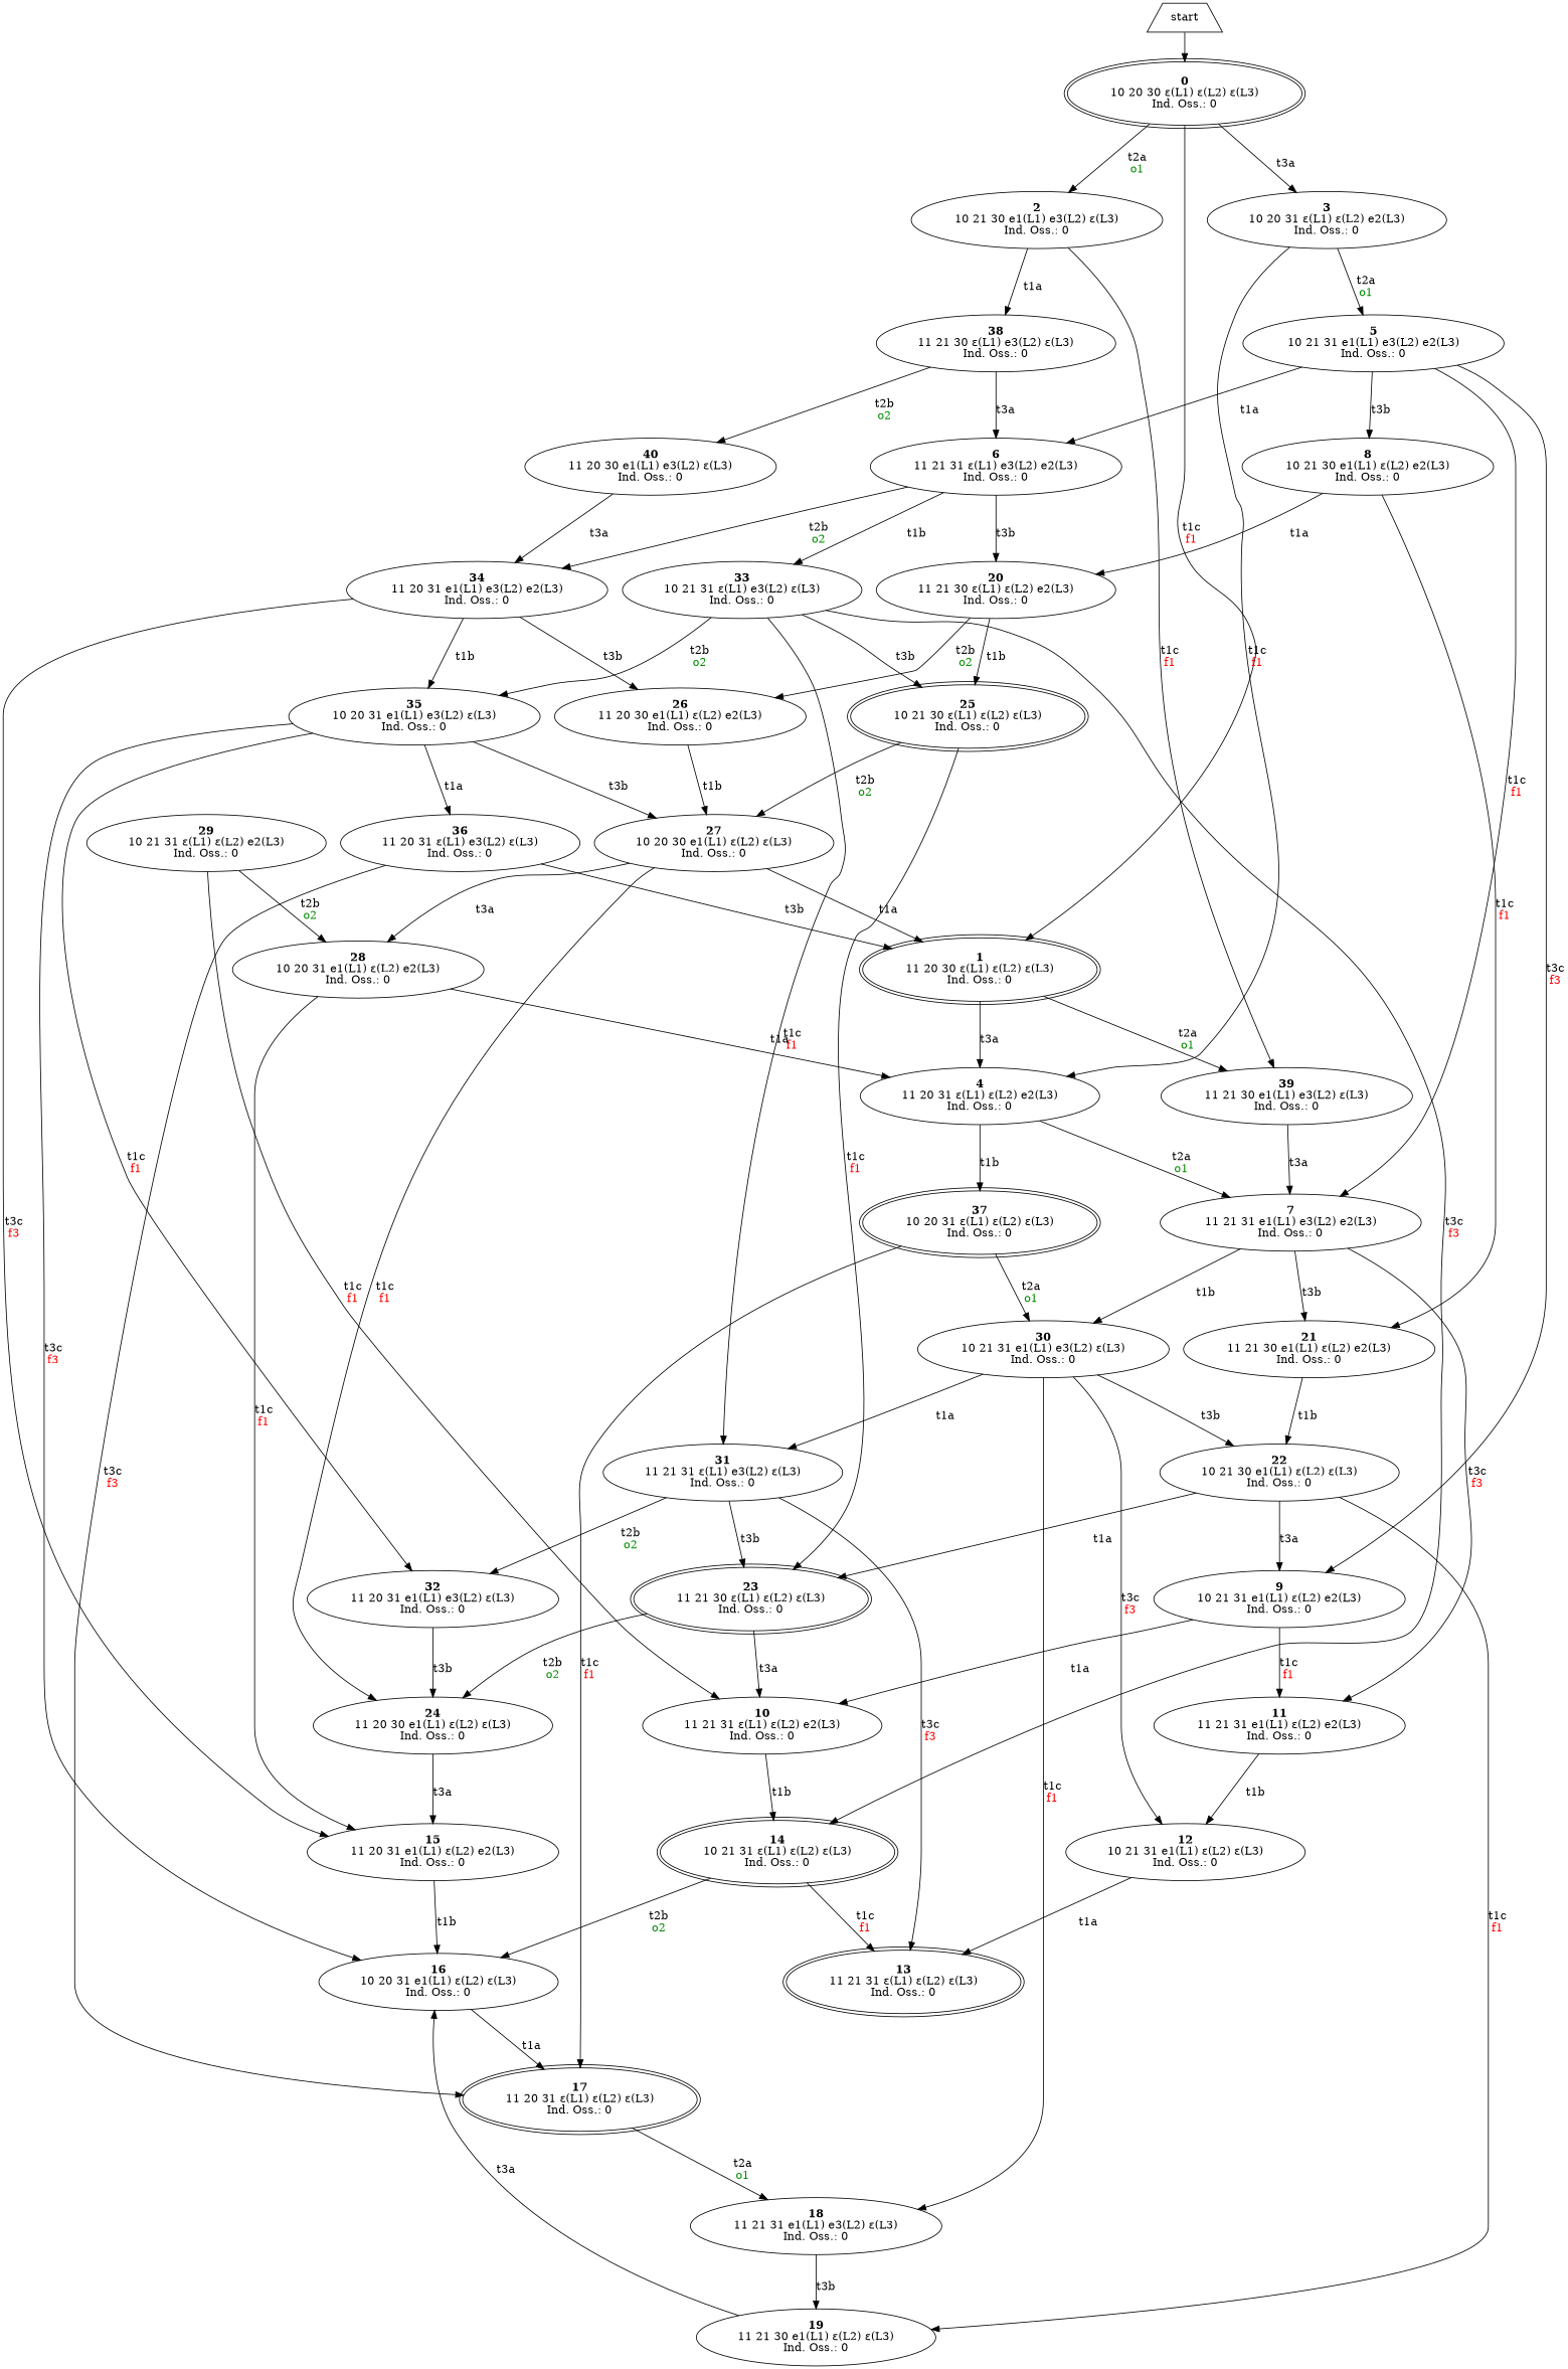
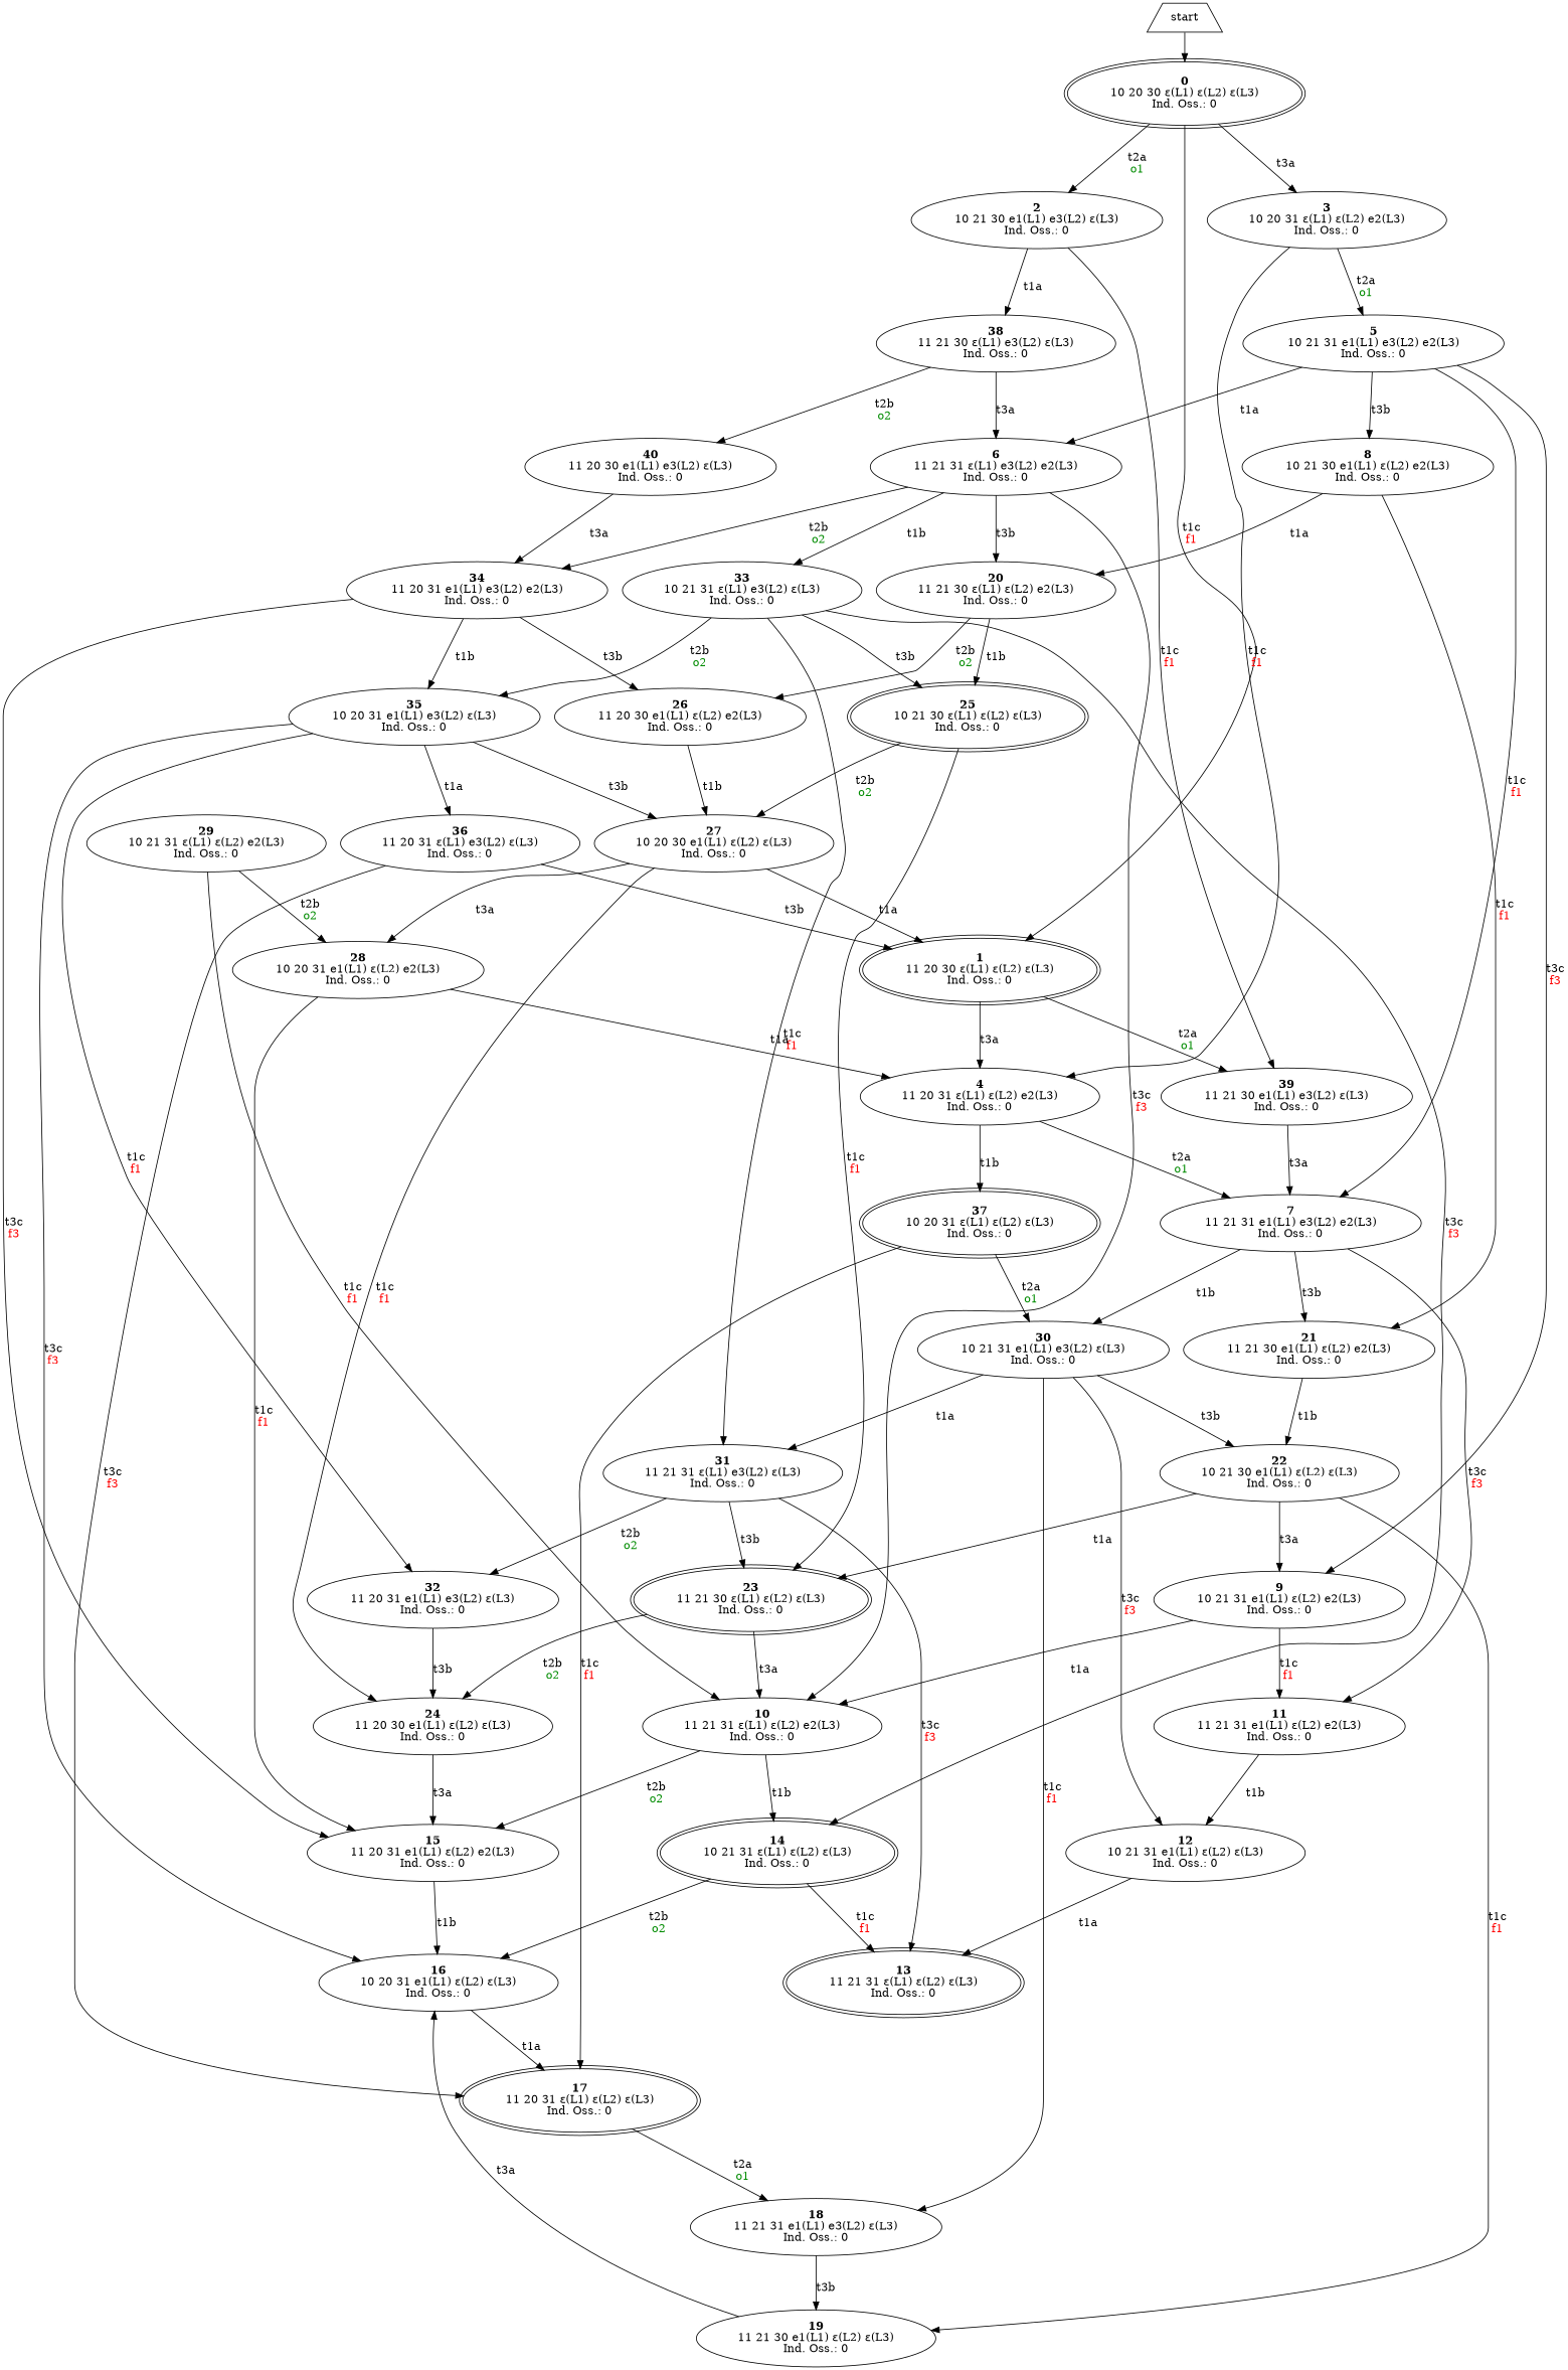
  digraph {
    start [shape=trapezium]
    n2 [label=<<b>0</b><br/>10 20 30 ε(L1) ε(L2) ε(L3)<br/>Ind. Oss.: 0> peripheries=2]
    n3 [label=<<b>1</b><br/>11 20 30 ε(L1) ε(L2) ε(L3)<br/>Ind. Oss.: 0> peripheries=2]
    n4 [label=<<b>2</b><br/>10 21 30 e1(L1) e3(L2) ε(L3)<br/>Ind. Oss.: 0>]
    n5 [label=<<b>3</b><br/>10 20 31 ε(L1) ε(L2) e2(L3)<br/>Ind. Oss.: 0>]
    n6 [label=<<b>39</b><br/>11 21 30 e1(L1) e3(L2) ε(L3)<br/>Ind. Oss.: 0>]
    n7 [label=<<b>4</b><br/>11 20 31 ε(L1) ε(L2) e2(L3)<br/>Ind. Oss.: 0>]
    n8 [label=<<b>38</b><br/>11 21 30 ε(L1) e3(L2) ε(L3)<br/>Ind. Oss.: 0>]
    n9 [label=<<b>5</b><br/>10 21 31 e1(L1) e3(L2) e2(L3)<br/>Ind. Oss.: 0>]
    n10 [label=<<b>7</b><br/>11 21 31 e1(L1) e3(L2) e2(L3)<br/>Ind. Oss.: 0>]
    n11 [label=<<b>37</b><br/>10 20 31 ε(L1) ε(L2) ε(L3)<br/>Ind. Oss.: 0> peripheries=2]
    n12 [label=<<b>6</b><br/>11 21 31 ε(L1) e3(L2) e2(L3)<br/>Ind. Oss.: 0>]
    n13 [label=<<b>40</b><br/>11 20 30 e1(L1) e3(L2) ε(L3)<br/>Ind. Oss.: 0>]
    n14 [label=<<b>8</b><br/>10 21 30 e1(L1) ε(L2) e2(L3)<br/>Ind. Oss.: 0>]
    n15 [label=<<b>9</b><br/>10 21 31 e1(L1) ε(L2) e2(L3)<br/>Ind. Oss.: 0>]
    n16 [label=<<b>30</b><br/>10 21 31 e1(L1) e3(L2) ε(L3)<br/>Ind. Oss.: 0>]
    n17 [label=<<b>21</b><br/>11 21 30 e1(L1) ε(L2) e2(L3)<br/>Ind. Oss.: 0>]
    n18 [label=<<b>11</b><br/>11 21 31 e1(L1) ε(L2) e2(L3)<br/>Ind. Oss.: 0>]
    n19 [label=<<b>17</b><br/>11 20 31 ε(L1) ε(L2) ε(L3)<br/>Ind. Oss.: 0> peripheries=2]
    n20 [label=<<b>33</b><br/>10 21 31 ε(L1) e3(L2) ε(L3)<br/>Ind. Oss.: 0>]
    n21 [label=<<b>34</b><br/>11 20 31 e1(L1) e3(L2) e2(L3)<br/>Ind. Oss.: 0>]
    n22 [label=<<b>20</b><br/>11 21 30 ε(L1) ε(L2) e2(L3)<br/>Ind. Oss.: 0>]
    n23 [label=<<b>10</b><br/>11 21 31 ε(L1) ε(L2) e2(L3)<br/>Ind. Oss.: 0>]
    n24 [label=<<b>31</b><br/>11 21 31 ε(L1) e3(L2) ε(L3)<br/>Ind. Oss.: 0>]
    n25 [label=<<b>12</b><br/>10 21 31 e1(L1) ε(L2) ε(L3)<br/>Ind. Oss.: 0>]
    n26 [label=<<b>18</b><br/>11 21 31 e1(L1) e3(L2) ε(L3)<br/>Ind. Oss.: 0>]
    n27 [label=<<b>22</b><br/>10 21 30 e1(L1) ε(L2) ε(L3)<br/>Ind. Oss.: 0>]
    n28 [label=<<b>14</b><br/>10 21 31 ε(L1) ε(L2) ε(L3)<br/>Ind. Oss.: 0> peripheries=2]
    n29 [label=<<b>25</b><br/>10 21 30 ε(L1) ε(L2) ε(L3)<br/>Ind. Oss.: 0> peripheries=2]
    n30 [label=<<b>35</b><br/>10 20 31 e1(L1) e3(L2) ε(L3)<br/>Ind. Oss.: 0>]
    n31 [label=<<b>15</b><br/>11 20 31 e1(L1) ε(L2) e2(L3)<br/>Ind. Oss.: 0>]
    n32 [label=<<b>26</b><br/>11 20 30 e1(L1) ε(L2) e2(L3)<br/>Ind. Oss.: 0>]
    n33 [label=<<b>13</b><br/>11 21 31 ε(L1) ε(L2) ε(L3)<br/>Ind. Oss.: 0> peripheries=2]
    n34 [label=<<b>16</b><br/>10 20 31 e1(L1) ε(L2) ε(L3)<br/>Ind. Oss.: 0>]
    n35 [label=<<b>23</b><br/>11 21 30 ε(L1) ε(L2) ε(L3)<br/>Ind. Oss.: 0> peripheries=2]
    n36 [label=<<b>27</b><br/>10 20 30 e1(L1) ε(L2) ε(L3)<br/>Ind. Oss.: 0>]
    n37 [label=<<b>32</b><br/>11 20 31 e1(L1) e3(L2) ε(L3)<br/>Ind. Oss.: 0>]
    n38 [label=<<b>36</b><br/>11 20 31 ε(L1) e3(L2) ε(L3)<br/>Ind. Oss.: 0>]
    n39 [label=<<b>19</b><br/>11 21 30 e1(L1) ε(L2) ε(L3)<br/>Ind. Oss.: 0>]
    n40 [label=<<b>24</b><br/>11 20 30 e1(L1) ε(L2) ε(L3)<br/>Ind. Oss.: 0>]
    n41 [label=<<b>28</b><br/>10 20 31 e1(L1) ε(L2) e2(L3)<br/>Ind. Oss.: 0>]
    n42 [label=<<b>29</b><br/>10 21 31 ε(L1) ε(L2) e2(L3)<br/>Ind. Oss.: 0>]
    start -> n2
    n2 -> n3 [label=<<br/>t1c<br/><font color="red">f1</font>>]
    n2 -> n4 [label=<<br/>t2a<br/><font color="green4">o1</font>>]
    n2 -> n5 [label=<<br/>t3a>]
    n3 -> n6 [label=<<br/>t2a<br/><font color="green4">o1</font>>]
    n3 -> n7 [label=<<br/>t3a>]
    n4 -> n6 [label=<<br/>t1c<br/><font color="red">f1</font>>]
    n4 -> n8 [label=<<br/>t1a>]
    n5 -> n7 [label=<<br/>t1c<br/><font color="red">f1</font>>]
    n5 -> n9 [label=<<br/>t2a<br/><font color="green4">o1</font>>]
    n6 -> n10 [label=<<br/>t3a>]
    n7 -> n10 [label=<<br/>t2a<br/><font color="green4">o1</font>>]
    n7 -> n11 [label=<<br/>t1b>]
    n8 -> n12 [label=<<br/>t3a>]
    n8 -> n13 [label=<<br/>t2b<br/><font color="green4">o2</font>>]
    n9 -> n10 [label=<<br/>t1c<br/><font color="red">f1</font>>]
    n9 -> n12 [label=<<br/>t1a>]
    n9 -> n14 [label=<<br/>t3b>]
    n9 -> n15 [label=<<br/>t3c<br/><font color="red">f3</font>>]
    n10 -> n16 [label=<<br/>t1b>]
    n10 -> n17 [label=<<br/>t3b>]
    n10 -> n18 [label=<<br/>t3c<br/><font color="red">f3</font>>]
    n11 -> n16 [label=<<br/>t2a<br/><font color="green4">o1</font>>]
    n11 -> n19 [label=<<br/>t1c<br/><font color="red">f1</font>>]
    n12 -> n20 [label=<<br/>t1b>]
    n12 -> n21 [label=<<br/>t2b<br/><font color="green4">o2</font>>]
    n12 -> n22 [label=<<br/>t3b>]
+   n12 -> n23 [label=<<br/>t3c<br/><font color="red">f3</font>>]
    n13 -> n21 [label=<<br/>t3a>]
    n14 -> n17 [label=<<br/>t1c<br/><font color="red">f1</font>>]
    n14 -> n22 [label=<<br/>t1a>]
    n15 -> n18 [label=<<br/>t1c<br/><font color="red">f1</font>>]
    n15 -> n23 [label=<<br/>t1a>]
    n16 -> n24 [label=<<br/>t1a>]
    n16 -> n25 [label=<<br/>t3c<br/><font color="red">f3</font>>]
    n16 -> n26 [label=<<br/>t1c<br/><font color="red">f1</font>>]
    n16 -> n27 [label=<<br/>t3b>]
    n17 -> n27 [label=<<br/>t1b>]
    n18 -> n25 [label=<<br/>t1b>]
    n19 -> n26 [label=<<br/>t2a<br/><font color="green4">o1</font>>]
    n20 -> n24 [label=<<br/>t1c<br/><font color="red">f1</font>>]
    n20 -> n28 [label=<<br/>t3c<br/><font color="red">f3</font>>]
    n20 -> n29 [label=<<br/>t3b>]
    n20 -> n30 [label=<<br/>t2b<br/><font color="green4">o2</font>>]
    n21 -> n30 [label=<<br/>t1b>]
    n21 -> n31 [label=<<br/>t3c<br/><font color="red">f3</font>>]
    n21 -> n32 [label=<<br/>t3b>]
    n22 -> n29 [label=<<br/>t1b>]
    n22 -> n32 [label=<<br/>t2b<br/><font color="green4">o2</font>>]
    n23 -> n28 [label=<<br/>t1b>]
+   n23 -> n31 [label=<<br/>t2b<br/><font color="green4">o2</font>>]
    n24 -> n33 [label=<<br/>t3c<br/><font color="red">f3</font>>]
    n24 -> n35 [label=<<br/>t3b>]
    n24 -> n37 [label=<<br/>t2b<br/><font color="green4">o2</font>>]
    n25 -> n33 [label=<<br/>t1a>]
    n26 -> n39 [label=<<br/>t3b>]
    n27 -> n15 [label=<<br/>t3a>]
    n27 -> n35 [label=<<br/>t1a>]
    n27 -> n39 [label=<<br/>t1c<br/><font color="red">f1</font>>]
    n28 -> n33 [label=<<br/>t1c<br/><font color="red">f1</font>>]
    n28 -> n34 [label=<<br/>t2b<br/><font color="green4">o2</font>>]
    n29 -> n35 [label=<<br/>t1c<br/><font color="red">f1</font>>]
    n29 -> n36 [label=<<br/>t2b<br/><font color="green4">o2</font>>]
    n30 -> n34 [label=<<br/>t3c<br/><font color="red">f3</font>>]
    n30 -> n36 [label=<<br/>t3b>]
    n30 -> n37 [label=<<br/>t1c<br/><font color="red">f1</font>>]
    n30 -> n38 [label=<<br/>t1a>]
    n31 -> n34 [label=<<br/>t1b>]
    n32 -> n36 [label=<<br/>t1b>]
    n34 -> n19 [label=<<br/>t1a>]
    n35 -> n23 [label=<<br/>t3a>]
    n35 -> n40 [label=<<br/>t2b<br/><font color="green4">o2</font>>]
    n36 -> n3 [label=<<br/>t1a>]
    n36 -> n40 [label=<<br/>t1c<br/><font color="red">f1</font>>]
    n36 -> n41 [label=<<br/>t3a>]
    n37 -> n40 [label=<<br/>t3b>]
    n38 -> n3 [label=<<br/>t3b>]
    n38 -> n19 [label=<<br/>t3c<br/><font color="red">f3</font>>]
    n39 -> n34 [label=<<br/>t3a>]
    n40 -> n31 [label=<<br/>t3a>]
    n41 -> n7 [label=<<br/>t1a>]
    n41 -> n31 [label=<<br/>t1c<br/><font color="red">f1</font>>]
    n42 -> n23 [label=<<br/>t1c<br/><font color="red">f1</font>>]
    n42 -> n41 [label=<<br/>t2b<br/><font color="green4">o2</font>>]
  }
